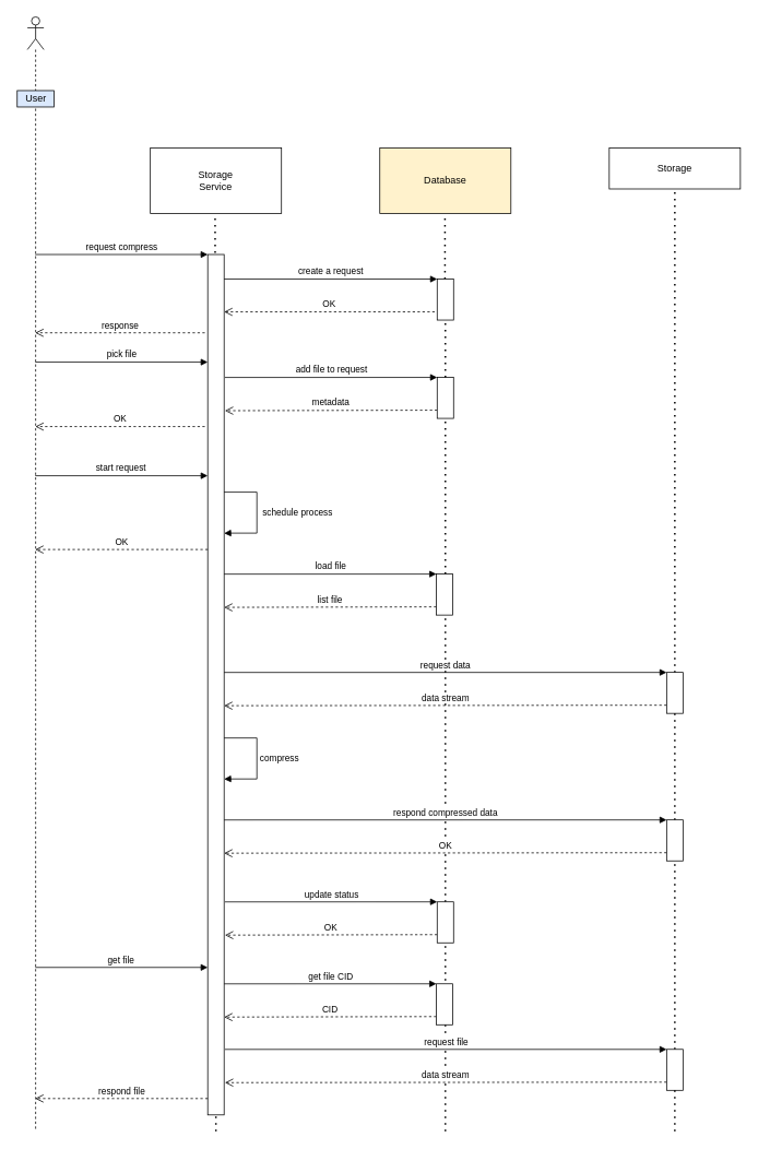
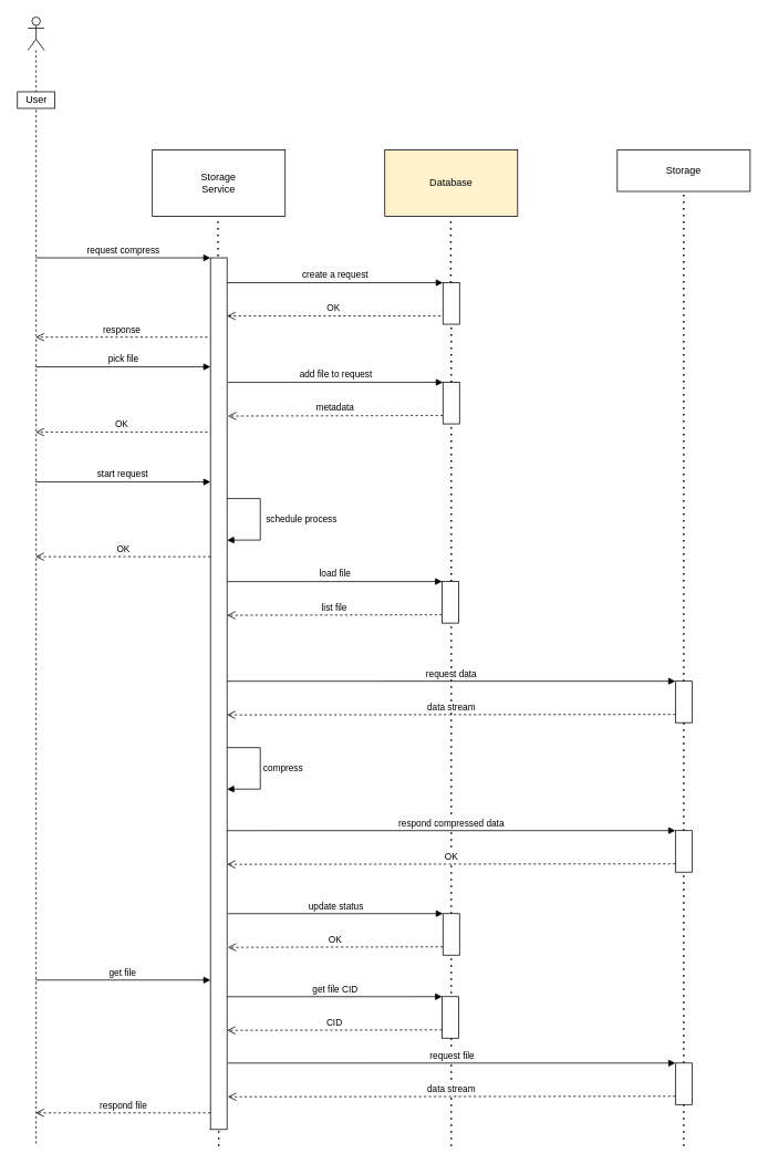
  <mxCell id="0" />
  <mxCell id="1" parent="0" />
  <mxCell id="2" value="" style="endArrow=none;dashed=1;html=1;dashPattern=1 3;strokeWidth=2;rounded=0;" parent="1" target="17" edge="1"><mxGeometry width="50" height="50" relative="1" as="geometry"><mxPoint x="543" y="1380" as="sourcePoint" /><mxPoint x="542.52" y="260" as="targetPoint" /></mxGeometry></mxCell>
  <mxCell id="3" value="Storage&lt;br&gt;Service" style="rounded=0;whiteSpace=wrap;html=1;" parent="1" vertex="1"><mxGeometry x="183" y="180" width="160" height="80" as="geometry" /></mxCell>
  <mxCell id="4" value="Database" style="rounded=0;whiteSpace=wrap;html=1;fillColor=#fff2cc;" parent="1" vertex="1"><mxGeometry x="463" y="180" width="160" height="80" as="geometry" /></mxCell>
  <mxCell id="5" value="Storage" style="rounded=0;whiteSpace=wrap;html=1;" parent="1" vertex="1"><mxGeometry x="743" y="180" width="160" height="50" as="geometry" /></mxCell>
  <mxCell id="6" value="" style="shape=umlLifeline;participant=umlActor;perimeter=lifelinePerimeter;whiteSpace=wrap;html=1;container=1;collapsible=0;recursiveResize=0;verticalAlign=top;spacingTop=36;outlineConnect=0;" parent="1" vertex="1"><mxGeometry x="33" y="20" width="20" height="1360" as="geometry" /></mxCell>
- <mxCell id="7" value="User" style="html=1;fillColor=#dae8fc;" parent="1" vertex="1"><mxGeometry x="20.5" y="110" width="45" height="20" as="geometry" /></mxCell>
+ <mxCell id="7" value="User" style="html=1;" parent="1" vertex="1"><mxGeometry x="20.5" y="110" width="45" height="20" as="geometry" /></mxCell>
  <mxCell id="8" value="" style="endArrow=none;dashed=1;html=1;dashPattern=1 3;strokeWidth=2;rounded=0;startArrow=none;" parent="1" edge="1"><mxGeometry width="50" height="50" relative="1" as="geometry"><mxPoint x="263" y="1380" as="sourcePoint" /><mxPoint x="262" y="260" as="targetPoint" /></mxGeometry></mxCell>
  <mxCell id="9" value="" style="endArrow=none;dashed=1;html=1;dashPattern=1 3;strokeWidth=2;rounded=0;startArrow=none;" parent="1" source="21" edge="1"><mxGeometry width="50" height="50" relative="1" as="geometry"><mxPoint x="543" y="1020" as="sourcePoint" /><mxPoint x="542.52" y="260" as="targetPoint" /></mxGeometry></mxCell>
  <mxCell id="10" value="" style="html=1;points=[];perimeter=orthogonalPerimeter;" parent="1" vertex="1"><mxGeometry x="253" y="310" width="20" height="1050" as="geometry" /></mxCell>
  <mxCell id="11" value="request compress" style="html=1;verticalAlign=bottom;endArrow=block;entryX=0;entryY=0;rounded=0;" parent="1" source="6" target="10" edge="1"><mxGeometry relative="1" as="geometry"><mxPoint x="188" y="310" as="sourcePoint" /></mxGeometry></mxCell>
  <mxCell id="12" value="response" style="html=1;verticalAlign=bottom;endArrow=open;dashed=1;endSize=8;rounded=0;exitX=-0.176;exitY=0.091;exitDx=0;exitDy=0;exitPerimeter=0;" parent="1" source="10" target="6" edge="1"><mxGeometry relative="1" as="geometry"><mxPoint x="63" y="453" as="targetPoint" /><mxPoint x="203" y="490" as="sourcePoint" /></mxGeometry></mxCell>
  <mxCell id="13" value="create a request" style="html=1;verticalAlign=bottom;endArrow=block;entryX=0;entryY=0;rounded=0;entryDx=0;entryDy=0;entryPerimeter=0;" parent="1" target="21" edge="1"><mxGeometry relative="1" as="geometry"><mxPoint x="273.001" y="340" as="sourcePoint" /><mxPoint x="483.41" y="340" as="targetPoint" /></mxGeometry></mxCell>
  <mxCell id="14" value="OK" style="html=1;verticalAlign=bottom;endArrow=open;dashed=1;endSize=8;exitX=-0.15;exitY=0.8;rounded=0;exitDx=0;exitDy=0;exitPerimeter=0;" parent="1" source="21" edge="1"><mxGeometry relative="1" as="geometry"><mxPoint x="273" y="380" as="targetPoint" /><mxPoint x="1093" y="380" as="sourcePoint" /></mxGeometry></mxCell>
  <mxCell id="15" value="add file to request" style="html=1;verticalAlign=bottom;endArrow=block;entryX=0;entryY=0;rounded=0;entryDx=0;entryDy=0;entryPerimeter=0;exitX=1.05;exitY=0.188;exitDx=0;exitDy=0;exitPerimeter=0;" parent="1" target="17" edge="1"><mxGeometry relative="1" as="geometry"><mxPoint x="274" y="460.04" as="sourcePoint" /><mxPoint x="483.41" y="475" as="targetPoint" /></mxGeometry></mxCell>
  <mxCell id="16" value="metadata" style="html=1;verticalAlign=bottom;endArrow=open;dashed=1;endSize=8;exitX=0;exitY=0.8;rounded=0;exitDx=0;exitDy=0;exitPerimeter=0;entryX=1.05;entryY=0.695;entryDx=0;entryDy=0;entryPerimeter=0;" parent="1" source="17" edge="1"><mxGeometry relative="1" as="geometry"><mxPoint x="274" y="500.6" as="targetPoint" /><mxPoint x="1093" y="515" as="sourcePoint" /></mxGeometry></mxCell>
  <mxCell id="17" value="" style="html=1;points=[];perimeter=orthogonalPerimeter;" parent="1" vertex="1"><mxGeometry x="533" y="460" width="20" height="50" as="geometry" /></mxCell>
  <mxCell id="18" value="" style="endArrow=none;dashed=1;html=1;dashPattern=1 3;strokeWidth=2;rounded=0;startArrow=none;entryX=0.5;entryY=1;entryDx=0;entryDy=0;" edge="1" parent="1" source="31" target="5"><mxGeometry width="50" height="50" relative="1" as="geometry"><mxPoint x="823" y="1380" as="sourcePoint" /><mxPoint x="823" y="420" as="targetPoint" /></mxGeometry></mxCell>
  <mxCell id="19" value="start request" style="html=1;verticalAlign=bottom;endArrow=block;entryX=0;entryY=0;rounded=0;" edge="1" parent="1"><mxGeometry relative="1" as="geometry"><mxPoint x="42.447" y="580" as="sourcePoint" /><mxPoint x="253" y="580" as="targetPoint" /></mxGeometry></mxCell>
  <mxCell id="20" value="OK" style="html=1;verticalAlign=bottom;endArrow=open;dashed=1;endSize=8;exitX=0;exitY=0.95;rounded=0;" edge="1" parent="1"><mxGeometry relative="1" as="geometry"><mxPoint x="42.447" y="670" as="targetPoint" /><mxPoint x="253" y="670" as="sourcePoint" /></mxGeometry></mxCell>
  <mxCell id="21" value="" style="html=1;points=[];perimeter=orthogonalPerimeter;" parent="1" vertex="1"><mxGeometry x="533" y="340" width="20" height="50" as="geometry" /></mxCell>
  <mxCell id="22" value="" style="endArrow=none;dashed=1;html=1;dashPattern=1 3;strokeWidth=2;rounded=0;startArrow=none;" edge="1" parent="1" source="17" target="21"><mxGeometry width="50" height="50" relative="1" as="geometry"><mxPoint x="542.52" y="420" as="sourcePoint" /><mxPoint x="542.52" y="260" as="targetPoint" /></mxGeometry></mxCell>
  <mxCell id="23" value="pick file" style="html=1;verticalAlign=bottom;endArrow=block;entryX=0;entryY=0;rounded=0;" edge="1" parent="1"><mxGeometry relative="1" as="geometry"><mxPoint x="42.63" y="441.34" as="sourcePoint" /><mxPoint x="253" y="441.34" as="targetPoint" /></mxGeometry></mxCell>
  <mxCell id="24" value="OK" style="html=1;verticalAlign=bottom;endArrow=open;dashed=1;endSize=8;rounded=0;exitX=-0.176;exitY=0.091;exitDx=0;exitDy=0;exitPerimeter=0;" edge="1" parent="1"><mxGeometry relative="1" as="geometry"><mxPoint x="42.63" y="520" as="targetPoint" /><mxPoint x="249.48" y="520" as="sourcePoint" /></mxGeometry></mxCell>
  <mxCell id="25" value="&amp;nbsp;schedule process" style="edgeStyle=orthogonalEdgeStyle;html=1;align=left;spacingLeft=2;endArrow=block;rounded=0;entryX=1;entryY=0.851;entryDx=0;entryDy=0;entryPerimeter=0;" edge="1" parent="1"><mxGeometry relative="1" as="geometry"><mxPoint x="273" y="600" as="sourcePoint" /><Array as="points"><mxPoint x="313" y="600" /><mxPoint x="313" y="650" /><mxPoint x="278" y="650" /></Array><mxPoint x="273" y="650.2" as="targetPoint" /></mxGeometry></mxCell>
  <mxCell id="26" value="load file" style="html=1;verticalAlign=bottom;endArrow=block;entryX=0;entryY=0;rounded=0;entryDx=0;entryDy=0;entryPerimeter=0;exitX=1.05;exitY=0.188;exitDx=0;exitDy=0;exitPerimeter=0;" edge="1" parent="1" target="28"><mxGeometry relative="1" as="geometry"><mxPoint x="273" y="700.04" as="sourcePoint" /><mxPoint x="482.41" y="715" as="targetPoint" /></mxGeometry></mxCell>
  <mxCell id="27" value="list file" style="html=1;verticalAlign=bottom;endArrow=open;dashed=1;endSize=8;exitX=0;exitY=0.8;rounded=0;exitDx=0;exitDy=0;exitPerimeter=0;entryX=1.05;entryY=0.695;entryDx=0;entryDy=0;entryPerimeter=0;" edge="1" parent="1" source="28"><mxGeometry relative="1" as="geometry"><mxPoint x="273" y="740.6" as="targetPoint" /><mxPoint x="1092" y="755" as="sourcePoint" /></mxGeometry></mxCell>
  <mxCell id="28" value="" style="html=1;points=[];perimeter=orthogonalPerimeter;" vertex="1" parent="1"><mxGeometry x="532" y="700" width="20" height="50" as="geometry" /></mxCell>
  <mxCell id="29" value="request data" style="html=1;verticalAlign=bottom;endArrow=block;entryX=0;entryY=0;rounded=0;entryDx=0;entryDy=0;entryPerimeter=0;exitX=1.05;exitY=0.188;exitDx=0;exitDy=0;exitPerimeter=0;" edge="1" parent="1" target="31"><mxGeometry relative="1" as="geometry"><mxPoint x="273" y="820.04" as="sourcePoint" /><mxPoint x="482.41" y="835" as="targetPoint" /></mxGeometry></mxCell>
  <mxCell id="30" value="data stream" style="html=1;verticalAlign=bottom;endArrow=open;dashed=1;endSize=8;exitX=0;exitY=0.8;rounded=0;exitDx=0;exitDy=0;exitPerimeter=0;entryX=1.05;entryY=0.695;entryDx=0;entryDy=0;entryPerimeter=0;" edge="1" parent="1" source="31"><mxGeometry relative="1" as="geometry"><mxPoint x="273" y="860.6" as="targetPoint" /><mxPoint x="1092" y="875" as="sourcePoint" /></mxGeometry></mxCell>
  <mxCell id="31" value="" style="html=1;points=[];perimeter=orthogonalPerimeter;" vertex="1" parent="1"><mxGeometry x="813" y="820" width="20" height="50" as="geometry" /></mxCell>
  <mxCell id="32" value="" style="endArrow=none;dashed=1;html=1;dashPattern=1 3;strokeWidth=2;rounded=0;startArrow=none;entryX=0.5;entryY=1;entryDx=0;entryDy=0;" edge="1" parent="1" source="47" target="31"><mxGeometry width="50" height="50" relative="1" as="geometry"><mxPoint x="823" y="1380" as="sourcePoint" /><mxPoint x="823" y="260" as="targetPoint" /></mxGeometry></mxCell>
  <mxCell id="33" value="compress" style="edgeStyle=orthogonalEdgeStyle;html=1;align=left;spacingLeft=2;endArrow=block;rounded=0;entryX=1;entryY=0.851;entryDx=0;entryDy=0;entryPerimeter=0;" edge="1" parent="1"><mxGeometry relative="1" as="geometry"><mxPoint x="273" y="900" as="sourcePoint" /><Array as="points"><mxPoint x="313" y="900" /><mxPoint x="313" y="950" /><mxPoint x="278" y="950" /></Array><mxPoint x="273" y="950.2" as="targetPoint" /></mxGeometry></mxCell>
  <mxCell id="34" value="respond compressed data" style="html=1;verticalAlign=bottom;endArrow=block;entryX=0;entryY=0;rounded=0;entryDx=0;entryDy=0;entryPerimeter=0;exitX=1.05;exitY=0.188;exitDx=0;exitDy=0;exitPerimeter=0;" edge="1" parent="1" target="36"><mxGeometry relative="1" as="geometry"><mxPoint x="273" y="1000.04" as="sourcePoint" /><mxPoint x="482.41" y="1015" as="targetPoint" /></mxGeometry></mxCell>
  <mxCell id="35" value="OK" style="html=1;verticalAlign=bottom;endArrow=open;dashed=1;endSize=8;exitX=0;exitY=0.8;rounded=0;exitDx=0;exitDy=0;exitPerimeter=0;entryX=1.05;entryY=0.695;entryDx=0;entryDy=0;entryPerimeter=0;" edge="1" parent="1" source="36"><mxGeometry relative="1" as="geometry"><mxPoint x="273" y="1040.6" as="targetPoint" /><mxPoint x="1092" y="1055" as="sourcePoint" /></mxGeometry></mxCell>
  <mxCell id="36" value="" style="html=1;points=[];perimeter=orthogonalPerimeter;" vertex="1" parent="1"><mxGeometry x="813" y="1000" width="20" height="50" as="geometry" /></mxCell>
  <mxCell id="37" value="update status" style="html=1;verticalAlign=bottom;endArrow=block;entryX=0;entryY=0;rounded=0;entryDx=0;entryDy=0;entryPerimeter=0;exitX=1.05;exitY=0.188;exitDx=0;exitDy=0;exitPerimeter=0;" edge="1" parent="1" target="39"><mxGeometry relative="1" as="geometry"><mxPoint x="274" y="1100.04" as="sourcePoint" /><mxPoint x="483.41" y="1115" as="targetPoint" /></mxGeometry></mxCell>
  <mxCell id="38" value="OK" style="html=1;verticalAlign=bottom;endArrow=open;dashed=1;endSize=8;exitX=0;exitY=0.8;rounded=0;exitDx=0;exitDy=0;exitPerimeter=0;entryX=1.05;entryY=0.695;entryDx=0;entryDy=0;entryPerimeter=0;" edge="1" parent="1" source="39"><mxGeometry relative="1" as="geometry"><mxPoint x="274" y="1140.6" as="targetPoint" /><mxPoint x="1093" y="1155" as="sourcePoint" /></mxGeometry></mxCell>
  <mxCell id="39" value="" style="html=1;points=[];perimeter=orthogonalPerimeter;" vertex="1" parent="1"><mxGeometry x="533" y="1100" width="20" height="50" as="geometry" /></mxCell>
  <mxCell id="40" value="get file" style="html=1;verticalAlign=bottom;endArrow=block;entryX=0;entryY=0;rounded=0;" edge="1" parent="1"><mxGeometry relative="1" as="geometry"><mxPoint x="42.447" y="1180" as="sourcePoint" /><mxPoint x="253" y="1180" as="targetPoint" /></mxGeometry></mxCell>
  <mxCell id="41" value="respond file" style="html=1;verticalAlign=bottom;endArrow=open;dashed=1;endSize=8;exitX=0;exitY=0.95;rounded=0;" edge="1" parent="1"><mxGeometry relative="1" as="geometry"><mxPoint x="42.447" y="1340" as="targetPoint" /><mxPoint x="253" y="1340" as="sourcePoint" /></mxGeometry></mxCell>
  <mxCell id="42" value="get file CID" style="html=1;verticalAlign=bottom;endArrow=block;entryX=0;entryY=0;rounded=0;entryDx=0;entryDy=0;entryPerimeter=0;exitX=1.05;exitY=0.188;exitDx=0;exitDy=0;exitPerimeter=0;" edge="1" parent="1" target="44"><mxGeometry relative="1" as="geometry"><mxPoint x="273" y="1200.04" as="sourcePoint" /><mxPoint x="482.41" y="1215" as="targetPoint" /></mxGeometry></mxCell>
  <mxCell id="43" value="CID" style="html=1;verticalAlign=bottom;endArrow=open;dashed=1;endSize=8;exitX=0;exitY=0.8;rounded=0;exitDx=0;exitDy=0;exitPerimeter=0;entryX=1.05;entryY=0.695;entryDx=0;entryDy=0;entryPerimeter=0;" edge="1" parent="1" source="44"><mxGeometry relative="1" as="geometry"><mxPoint x="273" y="1240.6" as="targetPoint" /><mxPoint x="1092" y="1255" as="sourcePoint" /></mxGeometry></mxCell>
  <mxCell id="44" value="" style="html=1;points=[];perimeter=orthogonalPerimeter;" vertex="1" parent="1"><mxGeometry x="532" y="1200" width="20" height="50" as="geometry" /></mxCell>
  <mxCell id="45" value="request file" style="html=1;verticalAlign=bottom;endArrow=block;entryX=0;entryY=0;rounded=0;entryDx=0;entryDy=0;entryPerimeter=0;exitX=1.05;exitY=0.188;exitDx=0;exitDy=0;exitPerimeter=0;" edge="1" parent="1" target="47"><mxGeometry relative="1" as="geometry"><mxPoint x="274" y="1280.04" as="sourcePoint" /><mxPoint x="483.41" y="1295" as="targetPoint" /></mxGeometry></mxCell>
  <mxCell id="46" value="data stream" style="html=1;verticalAlign=bottom;endArrow=open;dashed=1;endSize=8;exitX=0;exitY=0.8;rounded=0;exitDx=0;exitDy=0;exitPerimeter=0;entryX=1.05;entryY=0.695;entryDx=0;entryDy=0;entryPerimeter=0;" edge="1" parent="1" source="47"><mxGeometry relative="1" as="geometry"><mxPoint x="274" y="1320.6" as="targetPoint" /><mxPoint x="1093" y="1335" as="sourcePoint" /></mxGeometry></mxCell>
  <mxCell id="47" value="" style="html=1;points=[];perimeter=orthogonalPerimeter;" vertex="1" parent="1"><mxGeometry x="813" y="1280" width="20" height="50" as="geometry" /></mxCell>
  <mxCell id="48" value="" style="endArrow=none;dashed=1;html=1;dashPattern=1 3;strokeWidth=2;rounded=0;startArrow=none;entryX=0.5;entryY=1;entryDx=0;entryDy=0;" edge="1" parent="1" target="47"><mxGeometry width="50" height="50" relative="1" as="geometry"><mxPoint x="823" y="1380" as="sourcePoint" /><mxPoint x="823" y="870" as="targetPoint" /></mxGeometry></mxCell>
